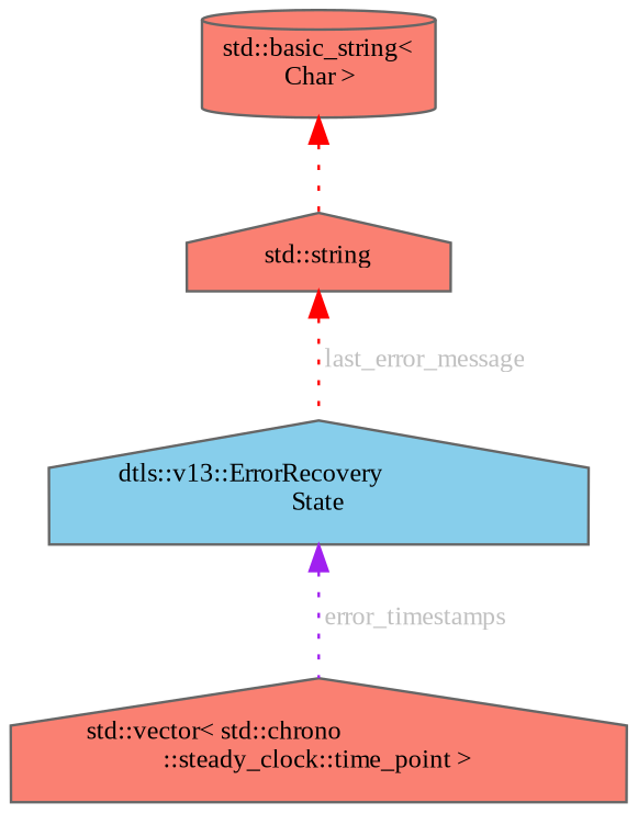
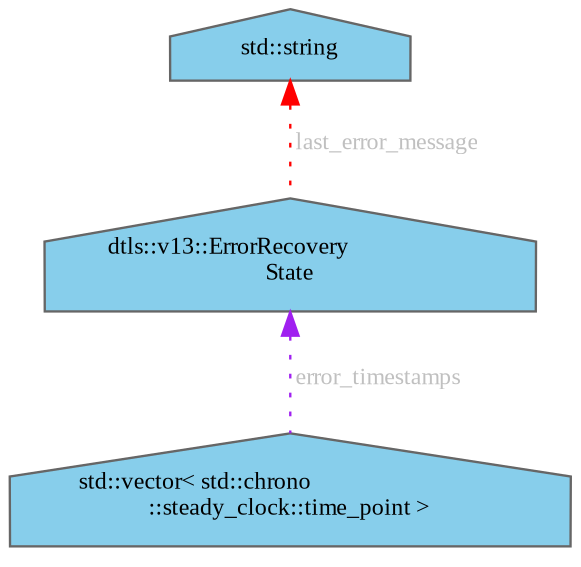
  digraph {
    fontname="Liberation Serif"
    node [color=gray40 fillcolor=skyblue fontname="Liberation Serif" fontsize=10 shape=house style=filled]
    edge [color=red dir=back fontcolor=grey fontname="Liberation Serif" fontsize=10 labelfontname=Helvetica labelfontsize=10 style=dotted]
    n1 [fontcolor=black height=0.2 label="dtls::v13::ErrorRecovery\lState" width=0.4]
-   n2 [fillcolor=salmon height=0.2 label="std::vector\< std::chrono\l::steady_clock::time_point \>" width=0.4]
-   n3 [fillcolor=salmon height=0.2 label="std::string" width=0.4]
-   n4 [fillcolor=salmon height=0.2 label="std::basic_string\<\l Char \>" shape=cylinder width=0.4]
+   n2 [height=0.2 label="std::vector\< std::chrono\l::steady_clock::time_point \>" width=0.4]
+   n3 [height=0.2 label="std::string" width=0.4]
    n1 -> n2 [color=purple label=" error_timestamps"]
    n3 -> n1 [label=" last_error_message"]
-   n4 -> n3 [fontcolor=""]
  }
